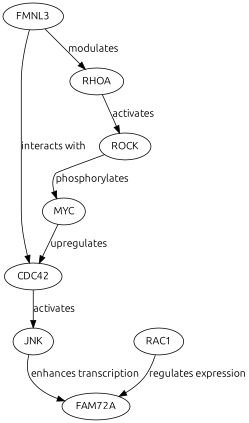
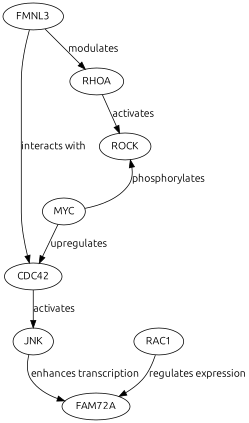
  digraph {
    fontname=Ubuntu
    node [fontname=Ubuntu]
    edge [fontname=Ubuntu probability=0.6]
    FMNL3
    CDC42
    RHOA
    RAC1
    FAM72A
    JNK
    ROCK
    MYC
    FMNL3 -> CDC42 [evidence="PMID: 23456789" label="interacts with" probability=0.7]
    FMNL3 -> RHOA [evidence="PMID: 23456790" label=modulates probability=0.65]
    CDC42 -> JNK [evidence="PMID: 34567891" label=activates]
    RHOA -> ROCK [evidence="PMID: 34567892" label=activates probability=0.7]
    RAC1 -> FAM72A [evidence="PMID: 34567890" label="regulates expression"]
    JNK -> FAM72A [evidence="PMID: 45678901" label="enhances transcription" probability=0.5]
-   ROCK -> MYC [evidence="PMID: 45678902" label=phosphorylates]
+   MYC -> ROCK [evidence="PMID: 45678902" label=phosphorylates]
    MYC -> CDC42 [evidence="PMID: 56789012" label=upregulates probability=0.5]
  }
